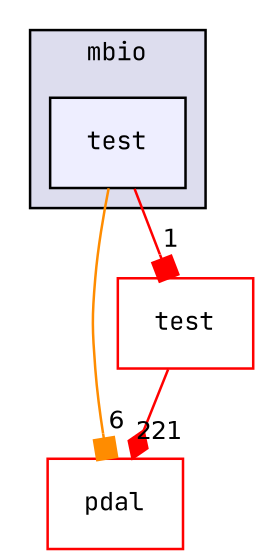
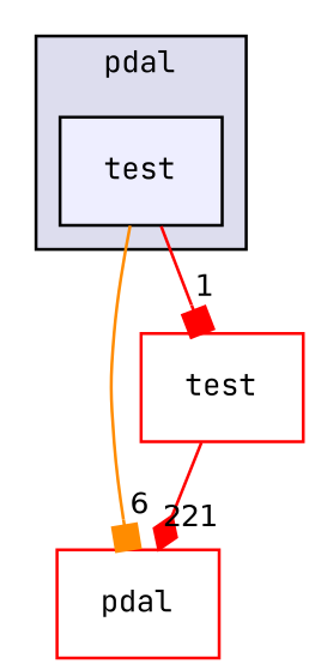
  digraph {
    compound=true
    fontname="JetBrains Mono"
    node [fillcolor=white fontname="JetBrains Mono" fontsize=10 shape=box style=filled color=red]
    edge [labeldistance=1.5 labelfontname=Helvetica labelfontsize=10 color=red arrowhead=box fontname="JetBrains Mono"]
    n1 [fillcolor="#eeeeff" label=test pencolor=black color=""]
    n2 [label=pdal]
    n3 [label=test]
    subgraph cluster_1 {
      bgcolor="#ddddee"
      fontsize=10
-     label=mbio
+     label=pdal
      pencolor=black
      n1
    }
    n1 -> n2 [headlabel=6 color=darkorange]
    n1 -> n3 [headlabel=1]
    n3 -> n2 [headlabel=221 arrowhead=diamond]
  }
